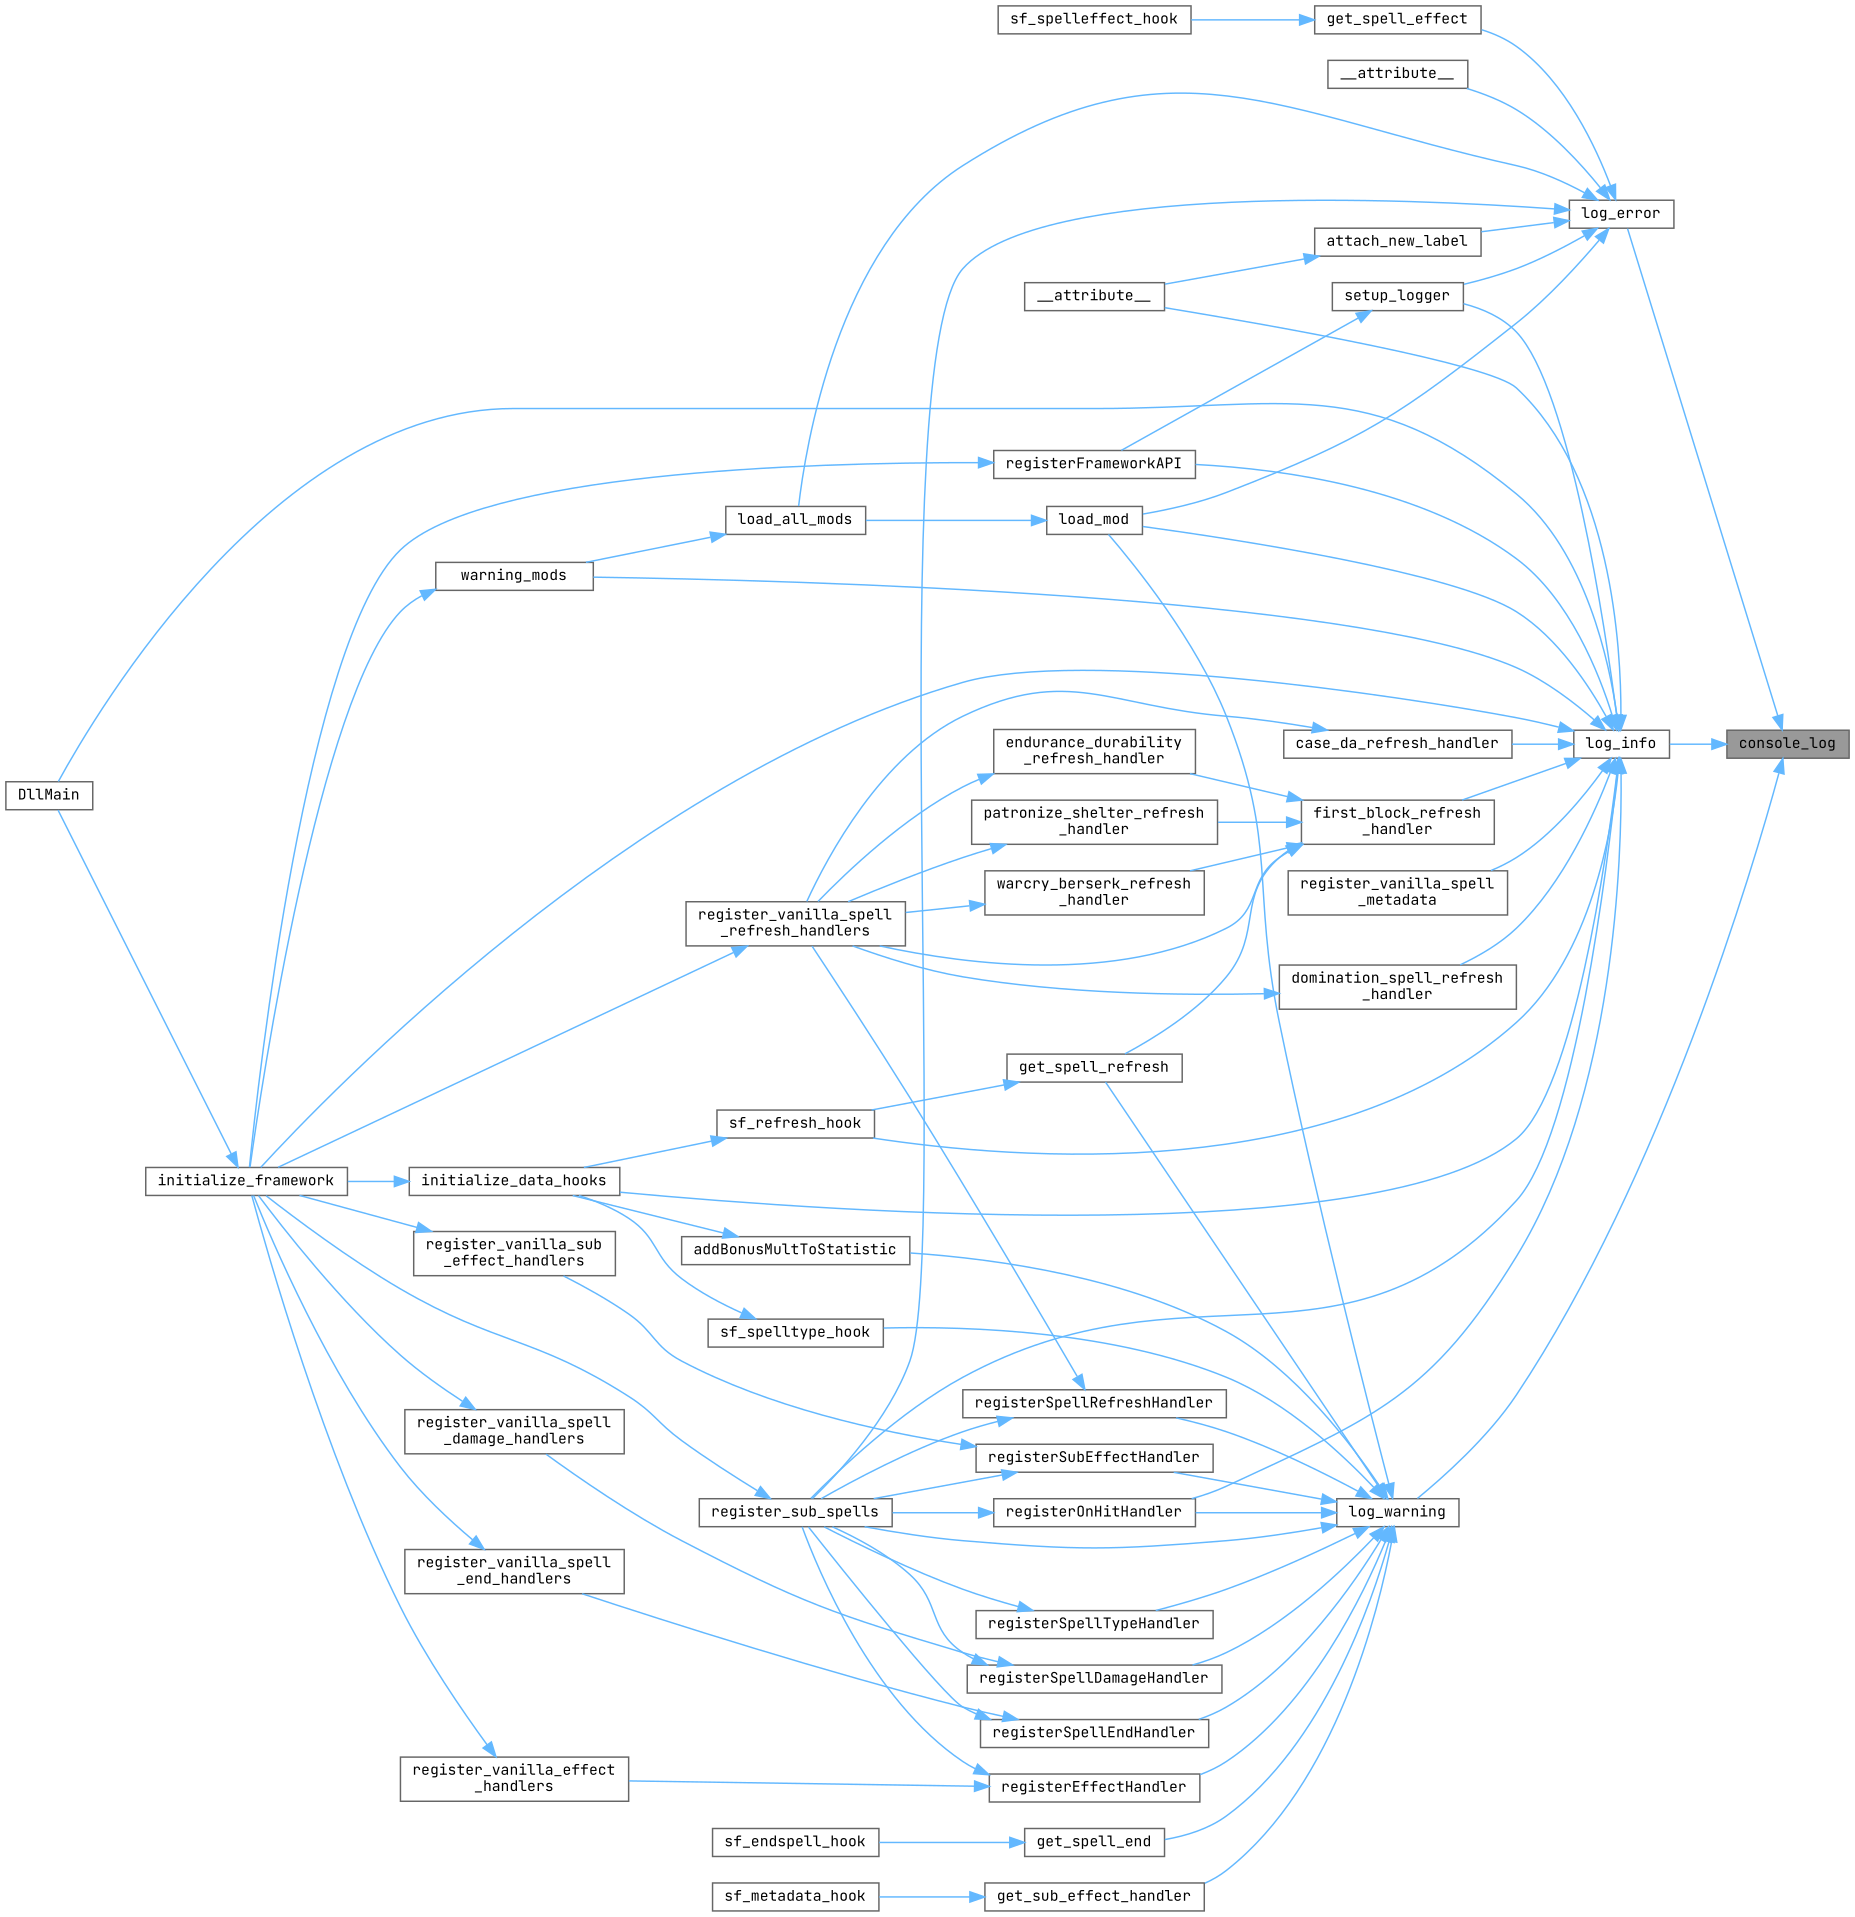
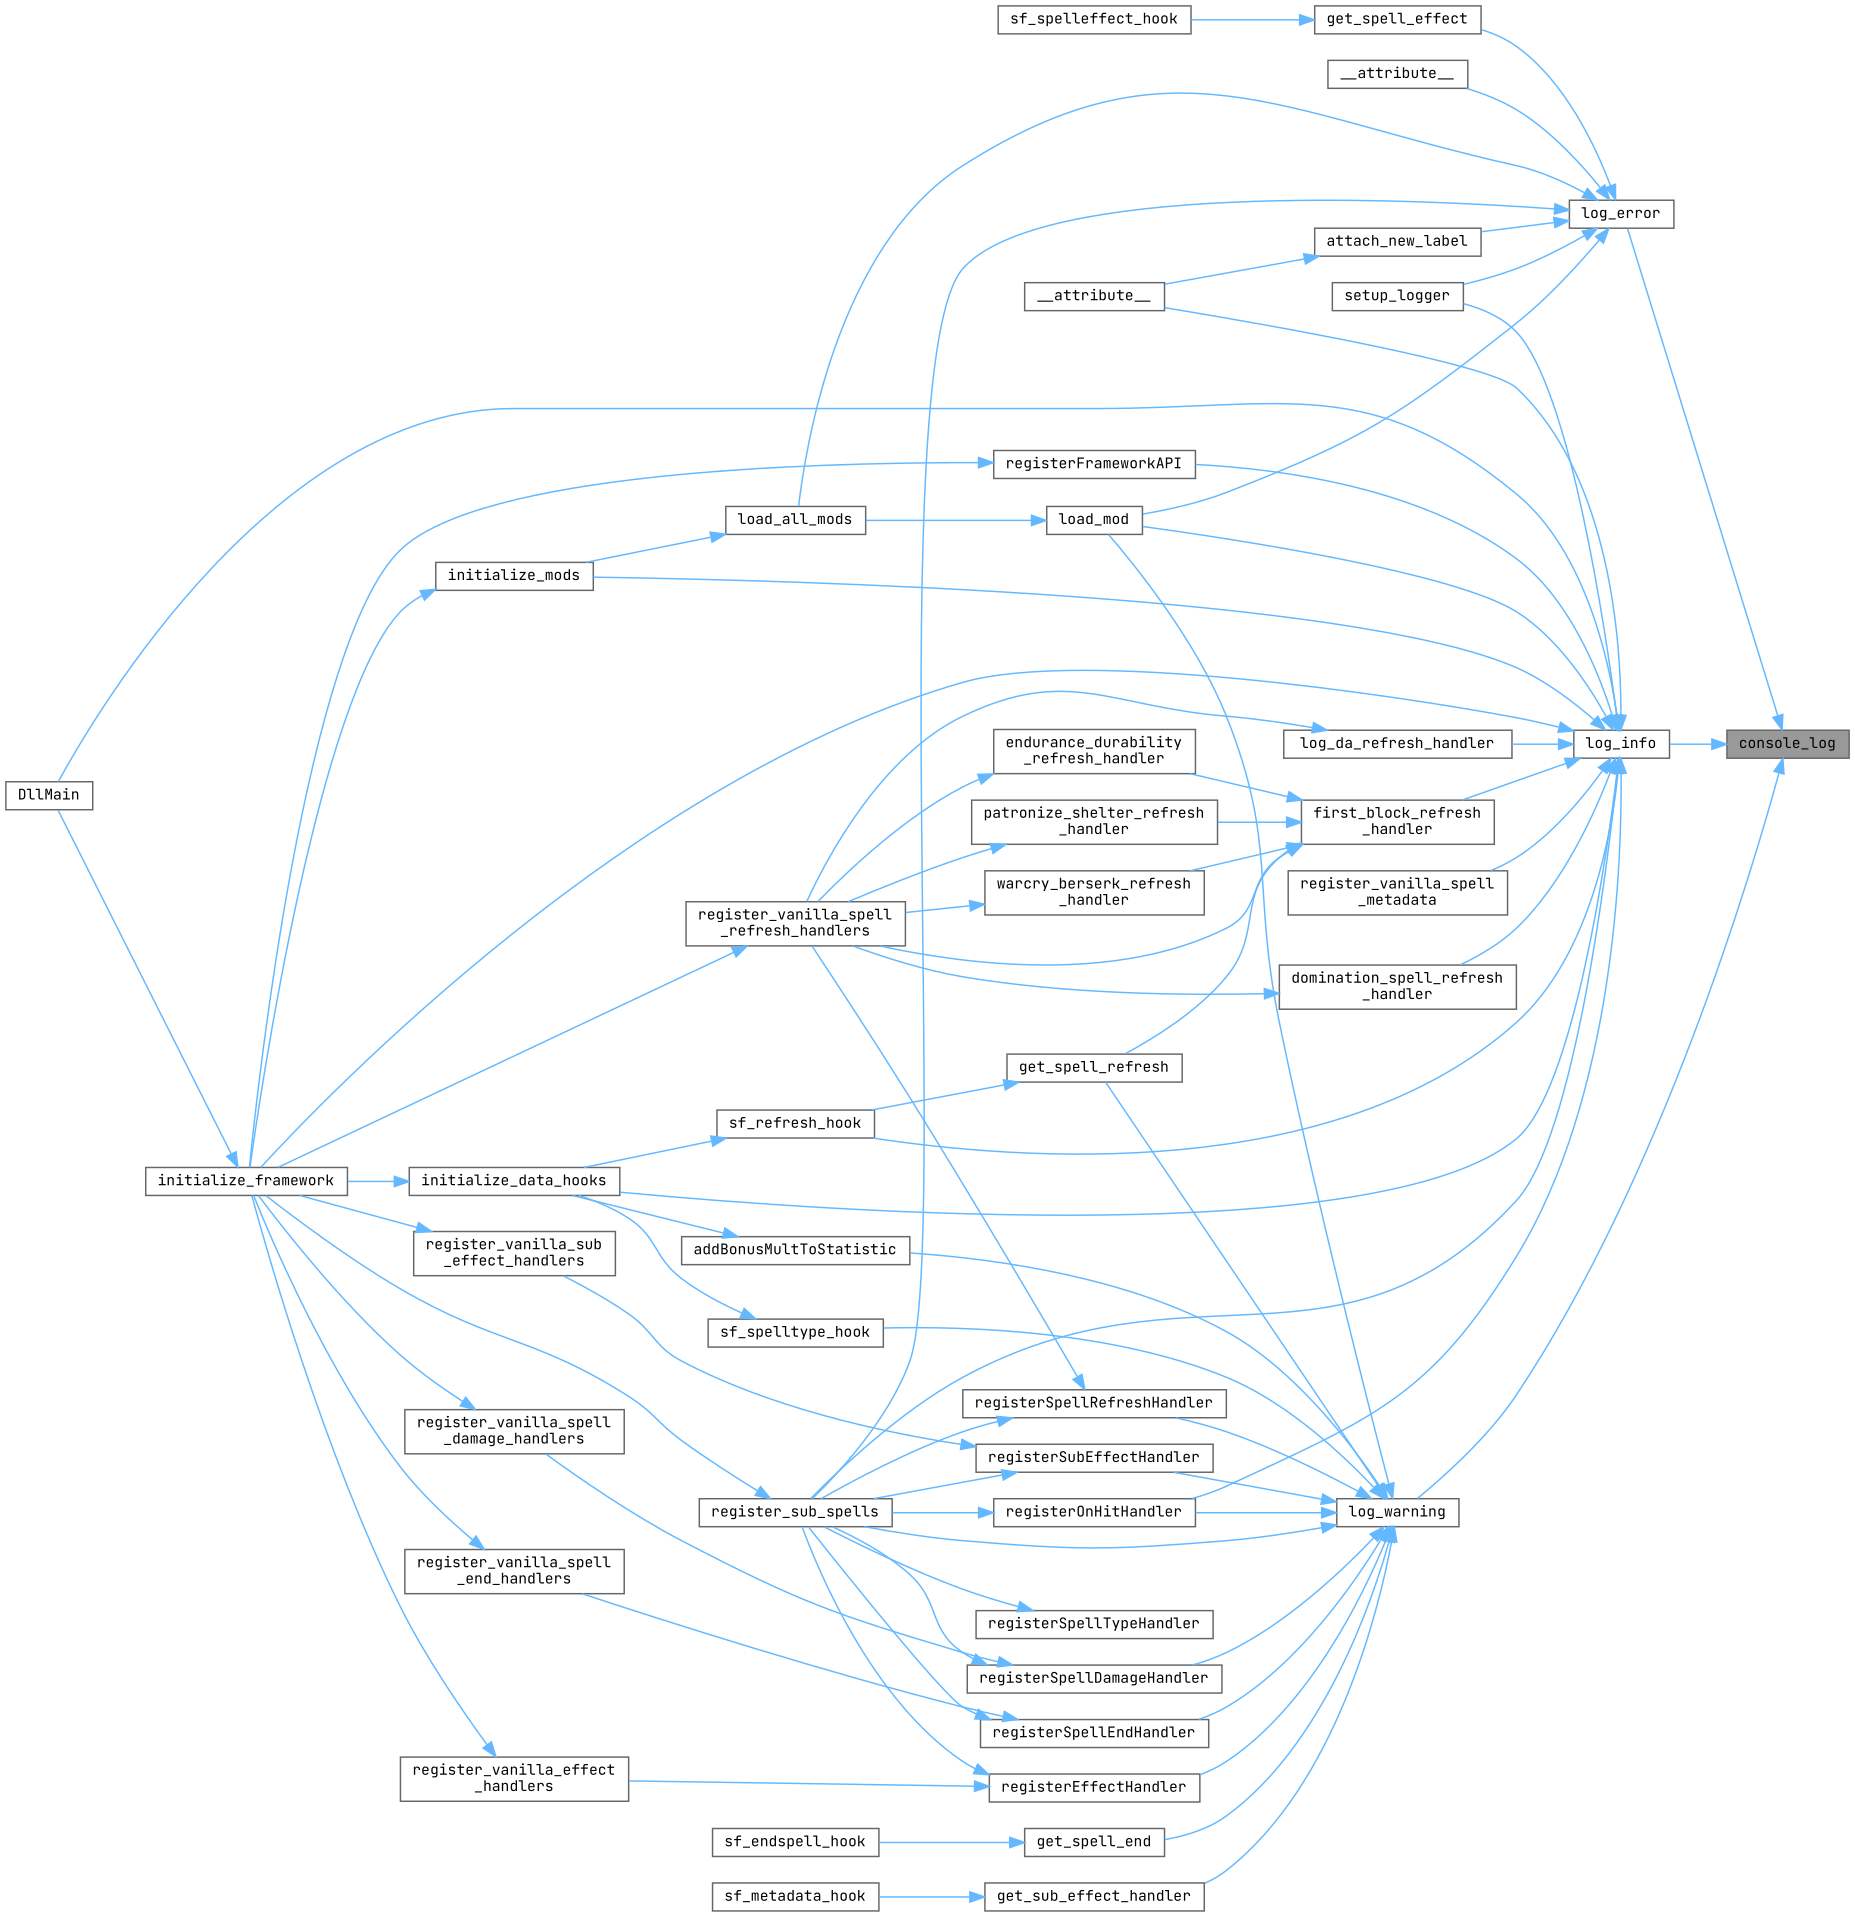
  digraph {
    fontname="JetBrains Mono"
    rankdir=RL
    node [color=grey40 fillcolor=white fontname="JetBrains Mono" fontsize=10 shape=box style=filled]
    edge [color=steelblue1 dir=back fontname="JetBrains Mono" fontsize=10 labelfontname=Helvetica labelfontsize=10 style=solid]
    n1 [color=gray40 fillcolor=grey60 fontcolor=black height=0.2 label=console_log width=0.4]
    n2 [height=0.2 label=log_error width=0.4]
    n3 [height=0.2 label=log_info width=0.4]
    n4 [height=0.2 label=log_warning width=0.4]
    n5 [height=0.2 label=__attribute__ width=0.4]
    n6 [height=0.2 label=attach_new_label width=0.4]
    n7 [height=0.2 label=get_spell_effect width=0.4]
    n8 [height=0.2 label=load_all_mods width=0.4]
    n9 [height=0.2 label=load_mod width=0.4]
    n10 [height=0.2 label=register_sub_spells width=0.4]
    n11 [height=0.2 label=setup_logger width=0.4]
    n12 [height=0.2 label=__attribute__ width=0.4]
-   n13 [height=0.2 label=warning_mods width=0.4]
+   n13 [height=0.2 label=initialize_mods width=0.4]
    n14 [height=0.2 label=initialize_framework width=0.4]
    n15 [height=0.2 label=DllMain width=0.4]
    n16 [height=0.2 label=registerFrameworkAPI width=0.4]
-   n17 [height=0.2 label=case_da_refresh_handler width=0.4]
+   n17 [height=0.2 label=log_da_refresh_handler width=0.4]
    n18 [height=0.2 label="domination_spell_refresh\l_handler" width=0.4]
    n19 [height=0.2 label="first_block_refresh\l_handler" width=0.4]
    n20 [height=0.2 label=sf_refresh_hook width=0.4]
    n21 [height=0.2 label=initialize_data_hooks width=0.4]
    n22 [height=0.2 label="register_vanilla_spell\l_metadata" width=0.4]
    n23 [height=0.2 label=registerOnHitHandler width=0.4]
    n24 [height=0.2 label=get_spell_refresh width=0.4]
    n25 [height=0.2 label=addBonusMultToStatistic width=0.4]
    n26 [height=0.2 label=get_spell_end width=0.4]
    n27 [height=0.2 label=get_sub_effect_handler width=0.4]
    n28 [height=0.2 label=registerEffectHandler width=0.4]
    n29 [height=0.2 label=registerSpellDamageHandler width=0.4]
    n30 [height=0.2 label=registerSpellEndHandler width=0.4]
    n31 [height=0.2 label=registerSpellRefreshHandler width=0.4]
    n32 [height=0.2 label=registerSpellTypeHandler width=0.4]
    n33 [height=0.2 label=registerSubEffectHandler width=0.4]
    n34 [height=0.2 label=sf_spelltype_hook width=0.4]
    n35 [height=0.2 label=sf_spelleffect_hook width=0.4]
    n36 [height=0.2 label="register_vanilla_spell\l_refresh_handlers" width=0.4]
    n37 [height=0.2 label="endurance_durability\l_refresh_handler" width=0.4]
    n38 [height=0.2 label="patronize_shelter_refresh\l_handler" width=0.4]
    n39 [height=0.2 label="warcry_berserk_refresh\l_handler" width=0.4]
    n40 [height=0.2 label=sf_endspell_hook width=0.4]
    n41 [height=0.2 label=sf_metadata_hook width=0.4]
    n42 [height=0.2 label="register_vanilla_effect\l_handlers" width=0.4]
    n43 [height=0.2 label="register_vanilla_spell\l_damage_handlers" width=0.4]
    n44 [height=0.2 label="register_vanilla_spell\l_end_handlers" width=0.4]
    n45 [height=0.2 label="register_vanilla_sub\l_effect_handlers" width=0.4]
    n1 -> n2
    n1 -> n3
    n1 -> n4
    n2 -> n5
    n2 -> n6
    n2 -> n7
    n2 -> n8
    n2 -> n9
    n2 -> n10
    n2 -> n11
    n3 -> n9
    n3 -> n10
    n3 -> n11
    n3 -> n12
    n3 -> n13
    n3 -> n14
    n3 -> n15
    n3 -> n16
    n3 -> n17
    n3 -> n18
    n3 -> n19
    n3 -> n20
    n3 -> n21
    n3 -> n22
    n3 -> n23
    n4 -> n9
    n4 -> n10
    n4 -> n23
    n4 -> n24
    n4 -> n25
    n4 -> n26
    n4 -> n27
    n4 -> n28
    n4 -> n29
    n4 -> n30
    n4 -> n31
-   n4 -> n32
    n4 -> n33
    n4 -> n34
    n6 -> n12
    n7 -> n35
    n8 -> n13
    n9 -> n8
    n10 -> n14
-   n11 -> n16
    n13 -> n14
    n14 -> n15
    n16 -> n14
    n17 -> n36
    n18 -> n36
    n19 -> n24
    n19 -> n36
    n19 -> n37
    n19 -> n38
    n19 -> n39
    n20 -> n21
    n21 -> n14
    n23 -> n10
    n24 -> n20
    n25 -> n21
    n26 -> n40
    n27 -> n41
    n28 -> n10
    n28 -> n42
    n29 -> n10
    n29 -> n43
    n30 -> n10
    n30 -> n44
    n31 -> n10
    n31 -> n36
    n32 -> n10
    n33 -> n10
    n33 -> n45
    n34 -> n21
    n36 -> n14
    n37 -> n36
    n38 -> n36
    n39 -> n36
    n42 -> n14
    n43 -> n14
    n44 -> n14
    n45 -> n14
  }
